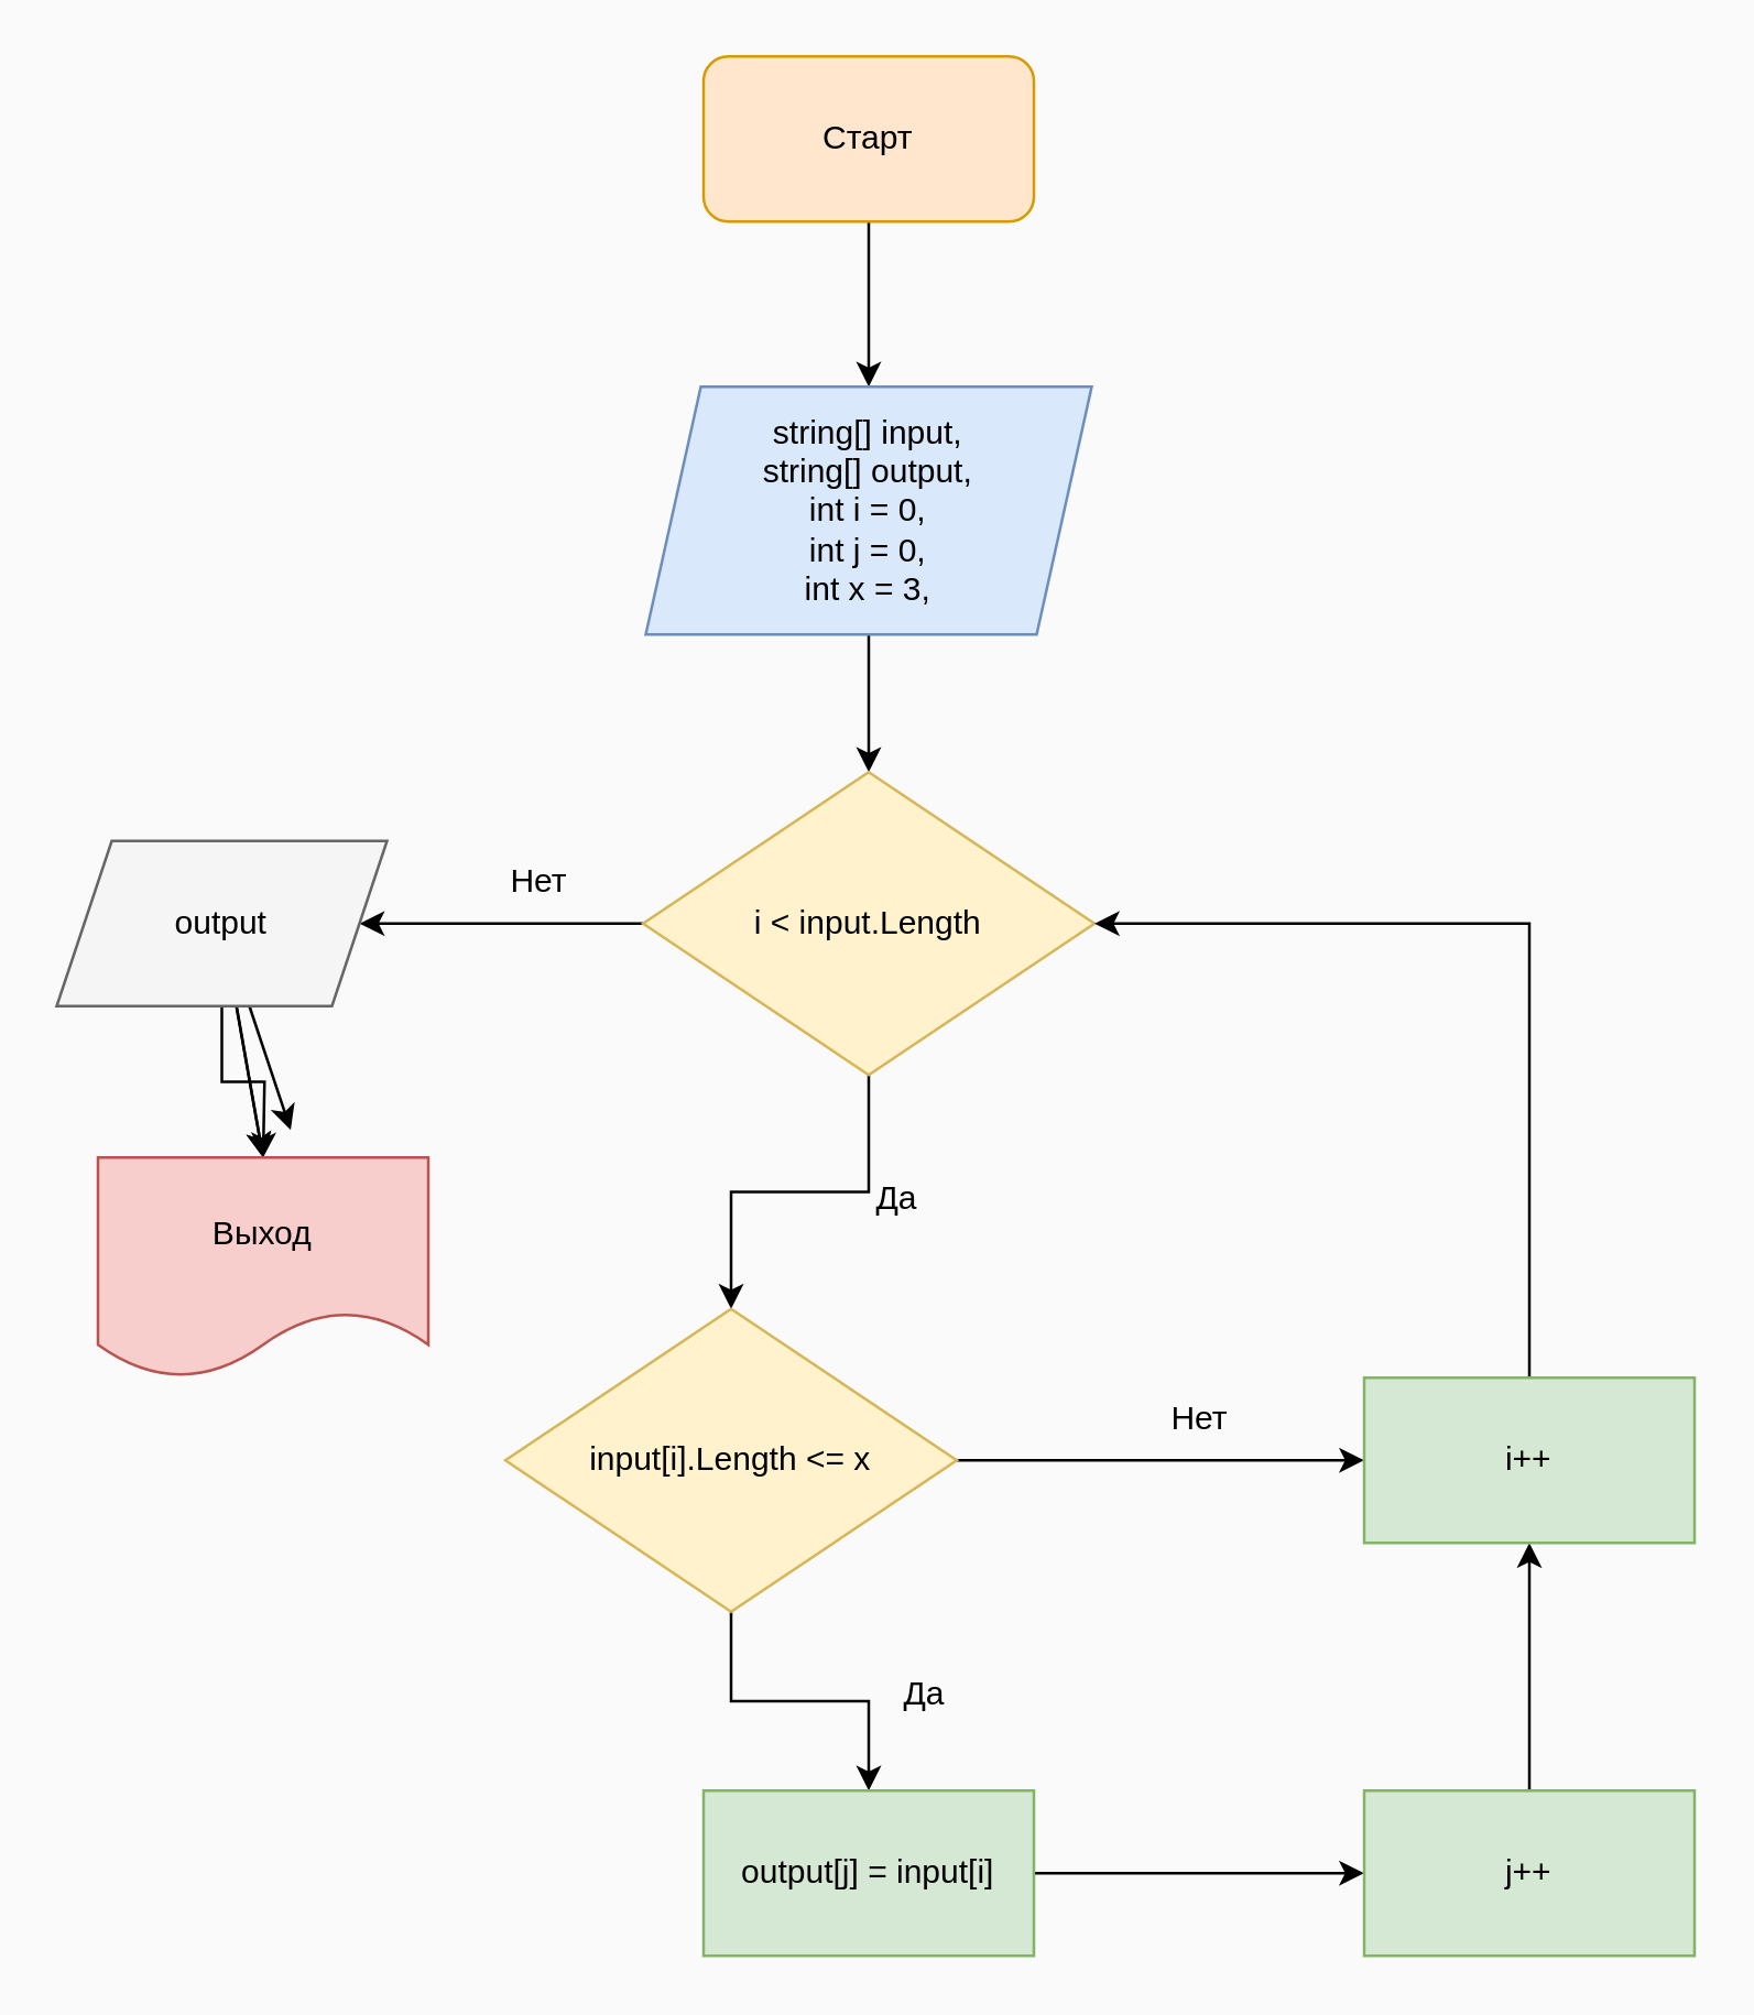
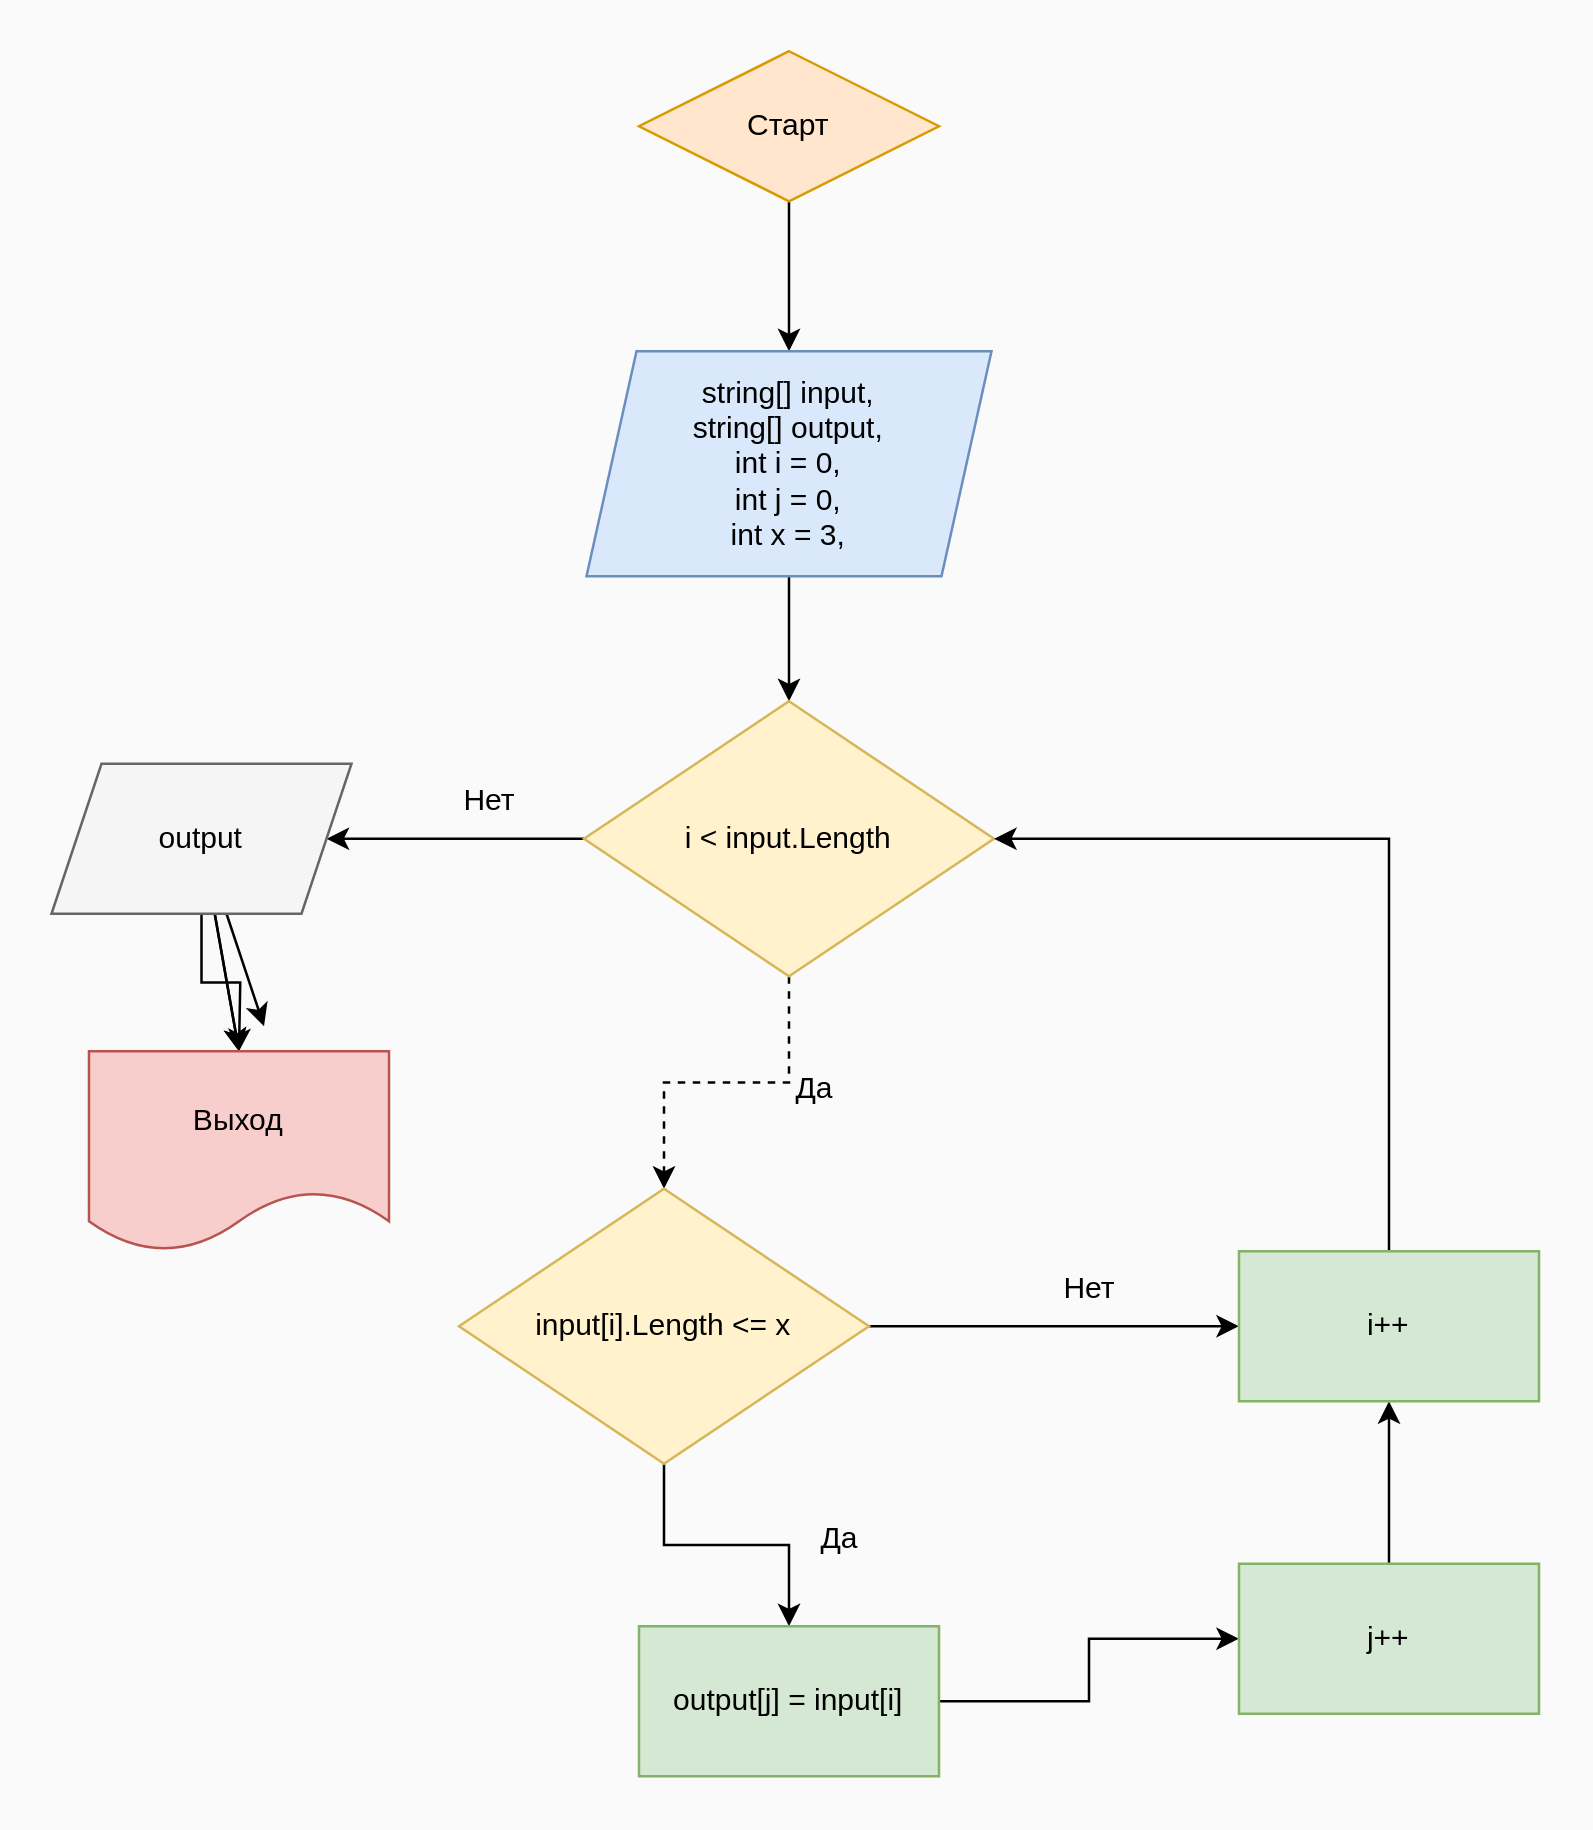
  <mxCell id="0" />
  <mxCell id="1" parent="0" />
  <mxCell id="2" style="edgeStyle=orthogonalEdgeStyle;rounded=0;orthogonalLoop=1;jettySize=auto;html=1;entryX=0.5;entryY=0;entryDx=0;entryDy=0;strokeColor=#000000;" parent="1" source="3" target="5" edge="1"><mxGeometry relative="1" as="geometry" /></mxCell>
- <mxCell id="3" value="&lt;font color=&quot;#000000&quot;&gt;Старт&lt;/font&gt;" style="rounded=1;whiteSpace=wrap;html=1;fillColor=#ffe6cc;strokeColor=#d79b00;" parent="1" vertex="1"><mxGeometry x="255" y="20" width="120" height="60" as="geometry" /></mxCell>
+ <mxCell id="3" value="&lt;font color=&quot;#000000&quot;&gt;Старт&lt;/font&gt;" style="rhombus;whiteSpace=wrap;html=1;fillColor=#ffe6cc;strokeColor=#d79b00;" parent="1" vertex="1"><mxGeometry x="255" y="20" width="120" height="60" as="geometry" /></mxCell>
  <mxCell id="4" style="edgeStyle=orthogonalEdgeStyle;rounded=0;orthogonalLoop=1;jettySize=auto;html=1;entryX=0.5;entryY=0;entryDx=0;entryDy=0;strokeColor=#000000;" parent="1" source="5" target="8" edge="1"><mxGeometry relative="1" as="geometry" /></mxCell>
  <mxCell id="5" value="&lt;font color=&quot;#000000&quot;&gt;string[] input,&lt;br&gt;string[] output,&lt;br&gt;int i = 0,&lt;br&gt;int j = 0,&lt;br&gt;int x = 3,&lt;/font&gt;" style="shape=parallelogram;perimeter=parallelogramPerimeter;whiteSpace=wrap;html=1;fixedSize=1;fillColor=#dae8fc;strokeColor=#6c8ebf;" parent="1" vertex="1"><mxGeometry x="234" y="140" width="162" height="90" as="geometry" /></mxCell>
  <mxCell id="6" style="edgeStyle=orthogonalEdgeStyle;rounded=0;orthogonalLoop=1;jettySize=auto;html=1;entryX=1;entryY=0.5;entryDx=0;entryDy=0;strokeColor=#000000;" parent="1" source="8" target="13" edge="1"><mxGeometry relative="1" as="geometry" /></mxCell>
- <mxCell id="7" style="edgeStyle=orthogonalEdgeStyle;rounded=0;orthogonalLoop=1;jettySize=auto;html=1;strokeColor=#000000;" parent="1" source="8" target="17" edge="1"><mxGeometry relative="1" as="geometry" /></mxCell>
+ <mxCell id="7" style="edgeStyle=orthogonalEdgeStyle;rounded=0;orthogonalLoop=1;jettySize=auto;html=1;strokeColor=#000000;dashed=1;" parent="1" source="8" target="17" edge="1"><mxGeometry relative="1" as="geometry" /></mxCell>
  <mxCell id="8" value="&lt;font color=&quot;#000000&quot;&gt;i &amp;lt; input.Length&lt;/font&gt;" style="rhombus;whiteSpace=wrap;html=1;fillColor=#fff2cc;strokeColor=#d6b656;" parent="1" vertex="1"><mxGeometry x="233" y="280" width="164" height="110" as="geometry" /></mxCell>
  <mxCell id="9" style="edgeStyle=orthogonalEdgeStyle;rounded=0;orthogonalLoop=1;jettySize=auto;html=1;entryX=0.5;entryY=0;entryDx=0;entryDy=0;" parent="1" source="13" edge="1"><mxGeometry relative="1" as="geometry"><mxPoint x="95" y="420" as="targetPoint" /></mxGeometry></mxCell>
  <mxCell id="10" style="edgeStyle=none;html=1;fontColor=#000000;labelBorderColor=#000000;" edge="1" parent="1" source="13"><mxGeometry relative="1" as="geometry"><mxPoint x="95" y="420" as="targetPoint" /></mxGeometry></mxCell>
  <mxCell id="11" style="edgeStyle=none;html=1;labelBorderColor=#000000;fontColor=#000000;" edge="1" parent="1" source="13"><mxGeometry relative="1" as="geometry"><mxPoint x="105" y="410" as="targetPoint" /></mxGeometry></mxCell>
  <mxCell id="12" style="edgeStyle=none;html=1;entryX=0.5;entryY=0;entryDx=0;entryDy=0;labelBorderColor=#000000;fontColor=#000000;strokeColor=#000000;" edge="1" parent="1" source="13" target="26"><mxGeometry relative="1" as="geometry" /></mxCell>
  <mxCell id="13" value="&lt;font color=&quot;#000000&quot;&gt;output&lt;/font&gt;" style="shape=parallelogram;perimeter=parallelogramPerimeter;whiteSpace=wrap;html=1;fixedSize=1;fillColor=#f5f5f5;fontColor=#333333;strokeColor=#666666;" parent="1" vertex="1"><mxGeometry x="20" y="305" width="120" height="60" as="geometry" /></mxCell>
  <mxCell id="14" value="Нет" style="text;html=1;align=center;verticalAlign=middle;resizable=0;points=[];autosize=1;fontColor=#000000;" parent="1" vertex="1"><mxGeometry x="175" y="305" width="40" height="30" as="geometry" /></mxCell>
  <mxCell id="15" style="edgeStyle=orthogonalEdgeStyle;rounded=0;orthogonalLoop=1;jettySize=auto;html=1;entryX=0.5;entryY=0;entryDx=0;entryDy=0;strokeColor=#000000;" parent="1" source="17" target="19" edge="1"><mxGeometry relative="1" as="geometry" /></mxCell>
  <mxCell id="16" style="edgeStyle=orthogonalEdgeStyle;rounded=0;orthogonalLoop=1;jettySize=auto;html=1;entryX=0;entryY=0.5;entryDx=0;entryDy=0;strokeColor=#000000;" parent="1" source="17" target="23" edge="1"><mxGeometry relative="1" as="geometry" /></mxCell>
  <mxCell id="17" value="&lt;font color=&quot;#000000&quot;&gt;input[i].Length &amp;lt;= x&lt;/font&gt;" style="rhombus;whiteSpace=wrap;html=1;fillColor=#fff2cc;strokeColor=#d6b656;" parent="1" vertex="1"><mxGeometry x="183" y="475" width="164" height="110" as="geometry" /></mxCell>
  <mxCell id="18" style="edgeStyle=orthogonalEdgeStyle;rounded=0;orthogonalLoop=1;jettySize=auto;html=1;entryX=0;entryY=0.5;entryDx=0;entryDy=0;strokeColor=#000000;" parent="1" source="19" target="21" edge="1"><mxGeometry relative="1" as="geometry" /></mxCell>
  <mxCell id="19" value="&lt;font color=&quot;#000000&quot;&gt;output[j] = input[i]&lt;/font&gt;" style="rounded=0;whiteSpace=wrap;html=1;fillColor=#d5e8d4;strokeColor=#82b366;" parent="1" vertex="1"><mxGeometry x="255" y="650" width="120" height="60" as="geometry" /></mxCell>
  <mxCell id="20" style="edgeStyle=orthogonalEdgeStyle;rounded=0;orthogonalLoop=1;jettySize=auto;html=1;entryX=0.5;entryY=1;entryDx=0;entryDy=0;strokeColor=#000000;" parent="1" source="21" target="23" edge="1"><mxGeometry relative="1" as="geometry" /></mxCell>
- <mxCell id="21" value="&lt;font color=&quot;#000000&quot;&gt;j++&lt;/font&gt;" style="rounded=0;whiteSpace=wrap;html=1;fillColor=#d5e8d4;strokeColor=#82b366;" parent="1" vertex="1"><mxGeometry x="495" y="650" width="120" height="60" as="geometry" /></mxCell>
+ <mxCell id="21" value="&lt;font color=&quot;#000000&quot;&gt;j++&lt;/font&gt;" style="rounded=0;whiteSpace=wrap;html=1;fillColor=#d5e8d4;strokeColor=#82b366;" parent="1" vertex="1"><mxGeometry x="495" y="625" width="120" height="60" as="geometry" /></mxCell>
  <mxCell id="22" style="edgeStyle=orthogonalEdgeStyle;rounded=0;orthogonalLoop=1;jettySize=auto;html=1;entryX=1;entryY=0.5;entryDx=0;entryDy=0;" parent="1" source="23" target="8" edge="1"><mxGeometry relative="1" as="geometry"><Array as="points"><mxPoint x="555" y="335" /></Array></mxGeometry></mxCell>
  <mxCell id="23" value="&lt;font color=&quot;#000000&quot;&gt;i++&lt;/font&gt;" style="rounded=0;whiteSpace=wrap;html=1;fillColor=#d5e8d4;strokeColor=#82b366;" parent="1" vertex="1"><mxGeometry x="495" y="500" width="120" height="60" as="geometry" /></mxCell>
  <mxCell id="24" value="Да" style="text;html=1;align=center;verticalAlign=middle;resizable=0;points=[];autosize=1;strokeColor=none;fillColor=none;fontColor=#000000;" parent="1" vertex="1"><mxGeometry x="305" y="420" width="40" height="30" as="geometry" /></mxCell>
  <mxCell id="25" value="Да" style="text;html=1;align=center;verticalAlign=middle;resizable=0;points=[];autosize=1;strokeColor=none;fillColor=none;fontColor=#000000;" parent="1" vertex="1"><mxGeometry x="315" y="600" width="40" height="30" as="geometry" /></mxCell>
  <mxCell id="26" value="&lt;font color=&quot;#000000&quot;&gt;Выход&lt;/font&gt;" style="shape=document;whiteSpace=wrap;html=1;boundedLbl=1;fillColor=#f8cecc;strokeColor=#b85450;" parent="1" vertex="1"><mxGeometry x="35" y="420" width="120" height="80" as="geometry" /></mxCell>
  <mxCell id="27" value="Нет" style="text;html=1;align=center;verticalAlign=middle;resizable=0;points=[];autosize=1;fontColor=#000000;" parent="1" vertex="1"><mxGeometry x="415" y="500" width="40" height="30" as="geometry" /></mxCell>
